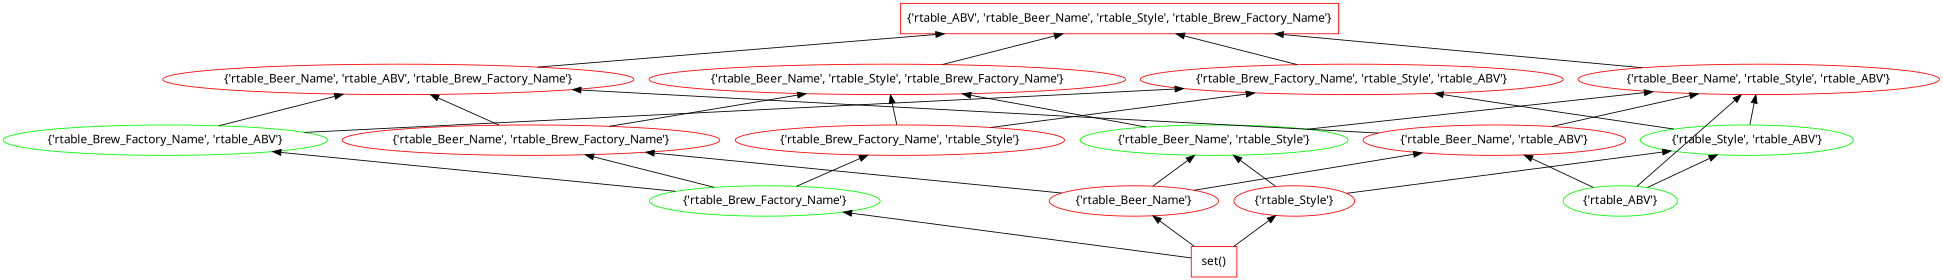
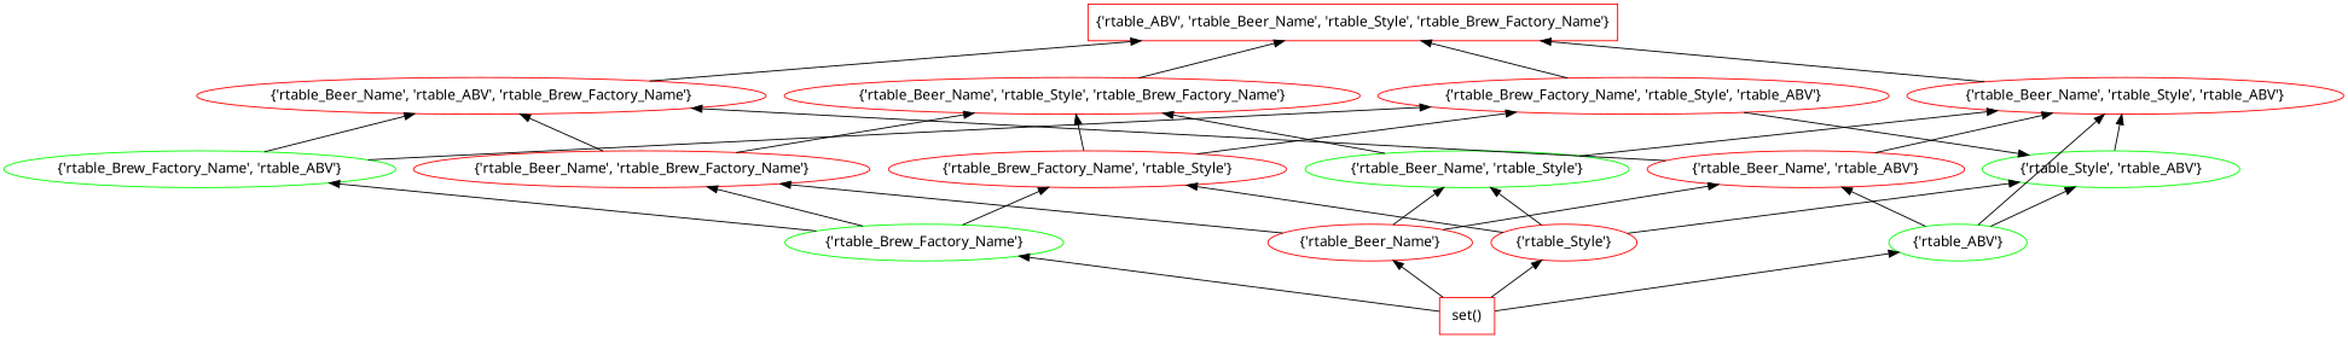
  digraph {
    fontname="Noto Sans"
    rankdir=BT
    splines=line
    node [color=red fontname="Noto Sans"]
    edge [fontname="Noto Sans"]
    "{'rtable_ABV', 'rtable_Beer_Name', 'rtable_Style', 'rtable_Brew_Factory_Name'}" [shape=box]
    "set()" [shape=box]
    "{'rtable_Beer_Name'}"
    "{'rtable_Brew_Factory_Name'}" [color=green]
    "{'rtable_Style'}"
    "{'rtable_ABV'}" [color=green]
    "{'rtable_Beer_Name', 'rtable_Brew_Factory_Name'}"
    "{'rtable_Beer_Name', 'rtable_Style'}" [color=green]
    "{'rtable_Beer_Name', 'rtable_ABV'}"
    "{'rtable_Brew_Factory_Name', 'rtable_Style'}"
    "{'rtable_Brew_Factory_Name', 'rtable_ABV'}" [color=green]
    "{'rtable_Style', 'rtable_ABV'}" [color=green]
    "{'rtable_Beer_Name', 'rtable_Style', 'rtable_ABV'}"
    "{'rtable_Beer_Name', 'rtable_Style', 'rtable_Brew_Factory_Name'}"
    "{'rtable_Beer_Name', 'rtable_ABV', 'rtable_Brew_Factory_Name'}"
    "{'rtable_Brew_Factory_Name', 'rtable_Style', 'rtable_ABV'}"
    "set()" -> "{'rtable_Beer_Name'}"
    "set()" -> "{'rtable_Brew_Factory_Name'}"
    "set()" -> "{'rtable_Style'}"
+   "set()" -> "{'rtable_ABV'}"
    "{'rtable_Beer_Name'}" -> "{'rtable_Beer_Name', 'rtable_Brew_Factory_Name'}"
    "{'rtable_Beer_Name'}" -> "{'rtable_Beer_Name', 'rtable_Style'}"
    "{'rtable_Beer_Name'}" -> "{'rtable_Beer_Name', 'rtable_ABV'}"
    "{'rtable_Brew_Factory_Name'}" -> "{'rtable_Beer_Name', 'rtable_Brew_Factory_Name'}"
    "{'rtable_Brew_Factory_Name'}" -> "{'rtable_Brew_Factory_Name', 'rtable_Style'}"
    "{'rtable_Brew_Factory_Name'}" -> "{'rtable_Brew_Factory_Name', 'rtable_ABV'}"
    "{'rtable_Style'}" -> "{'rtable_Beer_Name', 'rtable_Style'}"
+   "{'rtable_Style'}" -> "{'rtable_Brew_Factory_Name', 'rtable_Style'}"
    "{'rtable_Style'}" -> "{'rtable_Style', 'rtable_ABV'}"
    "{'rtable_ABV'}" -> "{'rtable_Beer_Name', 'rtable_ABV'}"
    "{'rtable_ABV'}" -> "{'rtable_Style', 'rtable_ABV'}"
    "{'rtable_ABV'}" -> "{'rtable_Beer_Name', 'rtable_Style', 'rtable_ABV'}"
    "{'rtable_Beer_Name', 'rtable_Brew_Factory_Name'}" -> "{'rtable_Beer_Name', 'rtable_Style', 'rtable_Brew_Factory_Name'}"
    "{'rtable_Beer_Name', 'rtable_Brew_Factory_Name'}" -> "{'rtable_Beer_Name', 'rtable_ABV', 'rtable_Brew_Factory_Name'}"
    "{'rtable_Beer_Name', 'rtable_Style'}" -> "{'rtable_Beer_Name', 'rtable_Style', 'rtable_ABV'}"
    "{'rtable_Beer_Name', 'rtable_Style'}" -> "{'rtable_Beer_Name', 'rtable_Style', 'rtable_Brew_Factory_Name'}"
    "{'rtable_Beer_Name', 'rtable_ABV'}" -> "{'rtable_Beer_Name', 'rtable_Style', 'rtable_ABV'}"
    "{'rtable_Beer_Name', 'rtable_ABV'}" -> "{'rtable_Beer_Name', 'rtable_ABV', 'rtable_Brew_Factory_Name'}"
    "{'rtable_Brew_Factory_Name', 'rtable_Style'}" -> "{'rtable_Beer_Name', 'rtable_Style', 'rtable_Brew_Factory_Name'}"
    "{'rtable_Brew_Factory_Name', 'rtable_Style'}" -> "{'rtable_Brew_Factory_Name', 'rtable_Style', 'rtable_ABV'}"
    "{'rtable_Brew_Factory_Name', 'rtable_ABV'}" -> "{'rtable_Beer_Name', 'rtable_ABV', 'rtable_Brew_Factory_Name'}"
    "{'rtable_Brew_Factory_Name', 'rtable_ABV'}" -> "{'rtable_Brew_Factory_Name', 'rtable_Style', 'rtable_ABV'}"
    "{'rtable_Style', 'rtable_ABV'}" -> "{'rtable_Beer_Name', 'rtable_Style', 'rtable_ABV'}"
-   "{'rtable_Style', 'rtable_ABV'}" -> "{'rtable_Brew_Factory_Name', 'rtable_Style', 'rtable_ABV'}"
+   "{'rtable_Brew_Factory_Name', 'rtable_Style', 'rtable_ABV'}" -> "{'rtable_Style', 'rtable_ABV'}"
    "{'rtable_Beer_Name', 'rtable_Style', 'rtable_ABV'}" -> "{'rtable_ABV', 'rtable_Beer_Name', 'rtable_Style', 'rtable_Brew_Factory_Name'}"
    "{'rtable_Beer_Name', 'rtable_Style', 'rtable_Brew_Factory_Name'}" -> "{'rtable_ABV', 'rtable_Beer_Name', 'rtable_Style', 'rtable_Brew_Factory_Name'}"
    "{'rtable_Beer_Name', 'rtable_ABV', 'rtable_Brew_Factory_Name'}" -> "{'rtable_ABV', 'rtable_Beer_Name', 'rtable_Style', 'rtable_Brew_Factory_Name'}"
    "{'rtable_Brew_Factory_Name', 'rtable_Style', 'rtable_ABV'}" -> "{'rtable_ABV', 'rtable_Beer_Name', 'rtable_Style', 'rtable_Brew_Factory_Name'}"
  }
